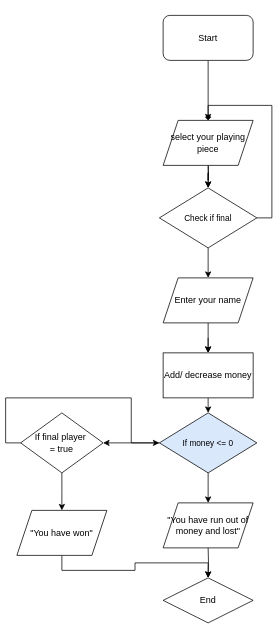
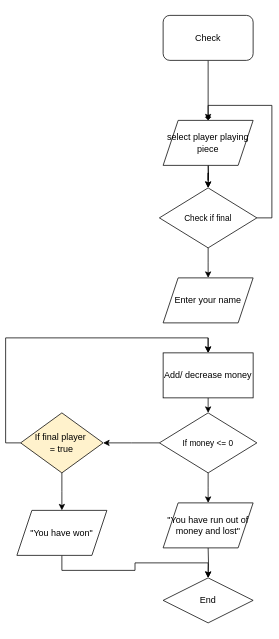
  <mxCell id="0" />
  <mxCell id="1" parent="0" />
  <mxCell id="2" style="edgeStyle=orthogonalEdgeStyle;rounded=0;orthogonalLoop=1;jettySize=auto;html=1;exitX=0.5;exitY=1;exitDx=0;exitDy=0;entryX=0.5;entryY=0;entryDx=0;entryDy=0;endArrow=diamond;" edge="1" parent="1" source="3" target="20"><mxGeometry relative="1" as="geometry" /></mxCell>
- <mxCell id="3" value="Start" style="rounded=1;whiteSpace=wrap;html=1;" vertex="1" parent="1"><mxGeometry x="215" y="20" width="120" height="60" as="geometry" /></mxCell>
+ <mxCell id="3" value="Check" style="rounded=1;whiteSpace=wrap;html=1;" vertex="1" parent="1"><mxGeometry x="215" y="20" width="120" height="60" as="geometry" /></mxCell>
  <mxCell id="4" style="edgeStyle=orthogonalEdgeStyle;rounded=0;orthogonalLoop=1;jettySize=auto;html=1;exitX=0.5;exitY=1;exitDx=0;exitDy=0;" edge="1" parent="1"><mxGeometry relative="1" as="geometry"><mxPoint x="275" y="250" as="targetPoint" /><mxPoint x="275" y="210" as="sourcePoint" /></mxGeometry></mxCell>
  <mxCell id="5" style="edgeStyle=orthogonalEdgeStyle;rounded=0;orthogonalLoop=1;jettySize=auto;html=1;exitX=0.5;exitY=1;exitDx=0;exitDy=0;entryX=0.5;entryY=0;entryDx=0;entryDy=0;" edge="1" parent="1" source="6"><mxGeometry relative="1" as="geometry"><mxPoint x="275" y="370" as="targetPoint" /></mxGeometry></mxCell>
  <mxCell id="6" value="&lt;font&gt;Check if final&lt;/font&gt;" style="rhombus;whiteSpace=wrap;html=1;fontSize=11;" vertex="1" parent="1"><mxGeometry x="210" y="250" width="130" height="80" as="geometry" /></mxCell>
  <mxCell id="7" style="edgeStyle=orthogonalEdgeStyle;rounded=0;orthogonalLoop=1;jettySize=auto;html=1;exitX=0.5;exitY=1;exitDx=0;exitDy=0;entryX=0.5;entryY=0;entryDx=0;entryDy=0;" edge="1" parent="1" target="9"><mxGeometry relative="1" as="geometry"><mxPoint x="275" y="450" as="sourcePoint" /></mxGeometry></mxCell>
  <mxCell id="8" style="edgeStyle=orthogonalEdgeStyle;rounded=0;orthogonalLoop=1;jettySize=auto;html=1;exitX=0.5;exitY=1;exitDx=0;exitDy=0;entryX=0.5;entryY=0;entryDx=0;entryDy=0;" edge="1" parent="1" source="9"><mxGeometry relative="1" as="geometry"><mxPoint x="275" y="550" as="targetPoint" /></mxGeometry></mxCell>
  <mxCell id="9" value="Add/ decrease money" style="rounded=0;whiteSpace=wrap;html=1;" vertex="1" parent="1"><mxGeometry x="215" y="470" width="120" height="60" as="geometry" /></mxCell>
  <mxCell id="10" style="edgeStyle=orthogonalEdgeStyle;rounded=0;orthogonalLoop=1;jettySize=auto;html=1;exitX=0.5;exitY=1;exitDx=0;exitDy=0;" edge="1" parent="1" source="12"><mxGeometry relative="1" as="geometry"><mxPoint x="275" y="670" as="targetPoint" /></mxGeometry></mxCell>
  <mxCell id="11" style="edgeStyle=orthogonalEdgeStyle;rounded=0;orthogonalLoop=1;jettySize=auto;html=1;exitX=0;exitY=0.5;exitDx=0;exitDy=0;" edge="1" parent="1" source="12"><mxGeometry relative="1" as="geometry"><mxPoint x="135" y="590" as="targetPoint" /></mxGeometry></mxCell>
- <mxCell id="12" value="If money &amp;lt;= 0" style="rhombus;whiteSpace=wrap;html=1;fontSize=11;fontStyle=0;fillColor=#dae8fc;" vertex="1" parent="1"><mxGeometry x="210" y="550" width="130" height="80" as="geometry" /></mxCell>
+ <mxCell id="12" value="If money &amp;lt;= 0" style="rhombus;whiteSpace=wrap;html=1;fontSize=11;fontStyle=0" vertex="1" parent="1"><mxGeometry x="210" y="550" width="130" height="80" as="geometry" /></mxCell>
  <mxCell id="13" style="edgeStyle=orthogonalEdgeStyle;rounded=0;orthogonalLoop=1;jettySize=auto;html=1;exitX=0.5;exitY=1;exitDx=0;exitDy=0;" edge="1" parent="1" target="14"><mxGeometry relative="1" as="geometry"><mxPoint x="275" y="780" as="targetPoint" /><mxPoint x="275" y="730" as="sourcePoint" /></mxGeometry></mxCell>
  <mxCell id="14" value="End" style="rhombus;whiteSpace=wrap;html=1;" vertex="1" parent="1"><mxGeometry x="215" y="770" width="120" height="60" as="geometry" /></mxCell>
- <mxCell id="15" style="edgeStyle=orthogonalEdgeStyle;rounded=0;orthogonalLoop=1;jettySize=auto;html=1;exitX=0;exitY=0.5;exitDx=0;exitDy=0;" edge="1" parent="1" source="17" target="12"><mxGeometry relative="1" as="geometry" /></mxCell>
+ <mxCell id="15" style="edgeStyle=orthogonalEdgeStyle;rounded=0;orthogonalLoop=1;jettySize=auto;html=1;exitX=0;exitY=0.5;exitDx=0;exitDy=0;entryX=0.5;entryY=0;entryDx=0;entryDy=0;" edge="1" parent="1" source="17" target="9"><mxGeometry relative="1" as="geometry" /></mxCell>
  <mxCell id="16" style="edgeStyle=orthogonalEdgeStyle;rounded=0;orthogonalLoop=1;jettySize=auto;html=1;exitX=0.5;exitY=1;exitDx=0;exitDy=0;" edge="1" parent="1" source="17"><mxGeometry relative="1" as="geometry"><mxPoint x="80" y="680" as="targetPoint" /></mxGeometry></mxCell>
- <mxCell id="17" value="If&amp;nbsp;&lt;span style=&quot;background-color: transparent; color: light-dark(rgb(0, 0, 0), rgb(255, 255, 255));&quot;&gt;final&amp;nbsp;&lt;/span&gt;&lt;span style=&quot;background-color: transparent; color: light-dark(rgb(0, 0, 0), rgb(255, 255, 255));&quot;&gt;player&amp;nbsp;&lt;/span&gt;&lt;div&gt;&lt;span style=&quot;background-color: transparent; color: light-dark(rgb(0, 0, 0), rgb(255, 255, 255));&quot;&gt;= true&lt;/span&gt;&lt;/div&gt;" style="rhombus;whiteSpace=wrap;html=1;" vertex="1" parent="1"><mxGeometry x="25" y="550" width="110" height="80" as="geometry" /></mxCell>
+ <mxCell id="17" value="If&amp;nbsp;&lt;span style=&quot;background-color: transparent; color: light-dark(rgb(0, 0, 0), rgb(255, 255, 255));&quot;&gt;final&amp;nbsp;&lt;/span&gt;&lt;span style=&quot;background-color: transparent; color: light-dark(rgb(0, 0, 0), rgb(255, 255, 255));&quot;&gt;player&amp;nbsp;&lt;/span&gt;&lt;div&gt;&lt;span style=&quot;background-color: transparent; color: light-dark(rgb(0, 0, 0), rgb(255, 255, 255));&quot;&gt;= true&lt;/span&gt;&lt;/div&gt;" style="rhombus;whiteSpace=wrap;html=1;fillColor=#fff2cc;" vertex="1" parent="1"><mxGeometry x="25" y="550" width="110" height="80" as="geometry" /></mxCell>
  <mxCell id="18" value="" style="edgeStyle=orthogonalEdgeStyle;rounded=0;orthogonalLoop=1;jettySize=auto;html=1;" edge="1" parent="1" source="20" target="6"><mxGeometry relative="1" as="geometry" /></mxCell>
  <mxCell id="19" value="" style="edgeStyle=orthogonalEdgeStyle;rounded=0;orthogonalLoop=1;jettySize=auto;html=1;exitX=1;exitY=0.5;exitDx=0;exitDy=0;entryX=0.5;entryY=0;entryDx=0;entryDy=0;" edge="1" parent="1" source="6" target="20"><mxGeometry relative="1" as="geometry"><mxPoint x="340" y="290" as="sourcePoint" /><mxPoint x="275" y="130" as="targetPoint" /></mxGeometry></mxCell>
- <mxCell id="20" value="select your playing piece" style="shape=parallelogram;perimeter=parallelogramPerimeter;whiteSpace=wrap;html=1;fixedSize=1;" vertex="1" parent="1"><mxGeometry x="215" y="160" width="120" height="60" as="geometry" /></mxCell>
- <mxCell id="21" style="edgeStyle=orthogonalEdgeStyle;rounded=0;orthogonalLoop=1;jettySize=auto;html=1;exitX=0.5;exitY=1;exitDx=0;exitDy=0;entryX=0.5;entryY=0;entryDx=0;entryDy=0;" edge="1" parent="1" source="22" target="9"><mxGeometry relative="1" as="geometry" /></mxCell>
+ <mxCell id="20" value="select player playing piece" style="shape=parallelogram;perimeter=parallelogramPerimeter;whiteSpace=wrap;html=1;fixedSize=1;" vertex="1" parent="1"><mxGeometry x="215" y="160" width="120" height="60" as="geometry" /></mxCell>
  <mxCell id="22" value="Enter your name" style="shape=parallelogram;perimeter=parallelogramPerimeter;whiteSpace=wrap;html=1;fixedSize=1;" vertex="1" parent="1"><mxGeometry x="215" y="370" width="120" height="60" as="geometry" /></mxCell>
  <mxCell id="23" value="&quot;You have run out of money and lost&quot;" style="shape=parallelogram;perimeter=parallelogramPerimeter;whiteSpace=wrap;html=1;fixedSize=1;" vertex="1" parent="1"><mxGeometry x="215" y="670" width="120" height="60" as="geometry" /></mxCell>
  <mxCell id="24" style="edgeStyle=orthogonalEdgeStyle;rounded=0;orthogonalLoop=1;jettySize=auto;html=1;exitX=0.5;exitY=1;exitDx=0;exitDy=0;entryX=0.5;entryY=0;entryDx=0;entryDy=0;" edge="1" parent="1" source="25" target="14"><mxGeometry relative="1" as="geometry" /></mxCell>
  <mxCell id="25" value="&quot;You have won&quot;" style="shape=parallelogram;perimeter=parallelogramPerimeter;whiteSpace=wrap;html=1;fixedSize=1;" vertex="1" parent="1"><mxGeometry x="20" y="680" width="120" height="60" as="geometry" /></mxCell>
